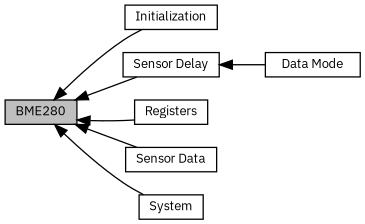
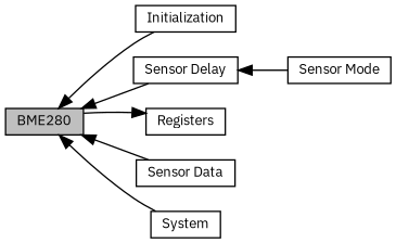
  digraph {
    fontname="IBM Plex Sans"
    rankdir=LR
    node [color=black fillcolor=white fontname="IBM Plex Sans" fontsize=10 shape=box style=filled]
    edge [dir=back fontname="IBM Plex Sans" fontsize=10 labelfontname=Helvetica labelfontsize=10 shape=plaintext style=solid]
    n1 [fillcolor=grey75 fontcolor=black height=0.2 label=BME280 width=0.4]
    n2 [height=0.2 label=Initialization width=0.4]
    n3 [height=0.2 label="Sensor Delay" width=0.4]
    n4 [height=0.2 label=Registers width=0.4]
    n5 [height=0.2 label="Sensor Data" width=0.4]
    n6 [height=0.2 label=System width=0.4]
-   n7 [height=0.2 label="Data Mode" width=0.4]
+   n7 [height=0.2 label="Sensor Mode" width=0.4]
    n1 -> n2
    n1 -> n3
-   n1 -> n4
+   n4 -> n1
    n1 -> n5
    n1 -> n6
    n3 -> n7
  }
